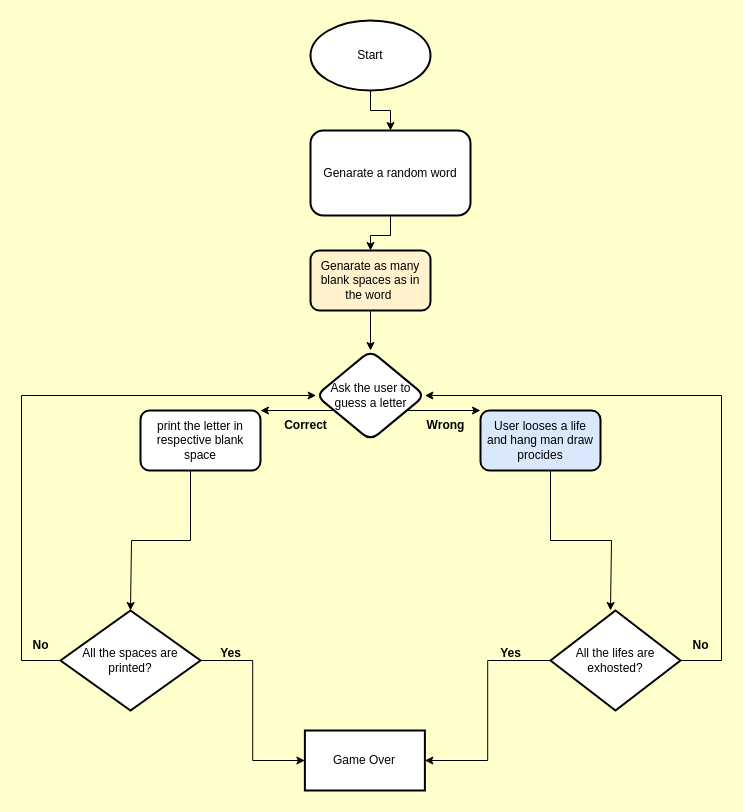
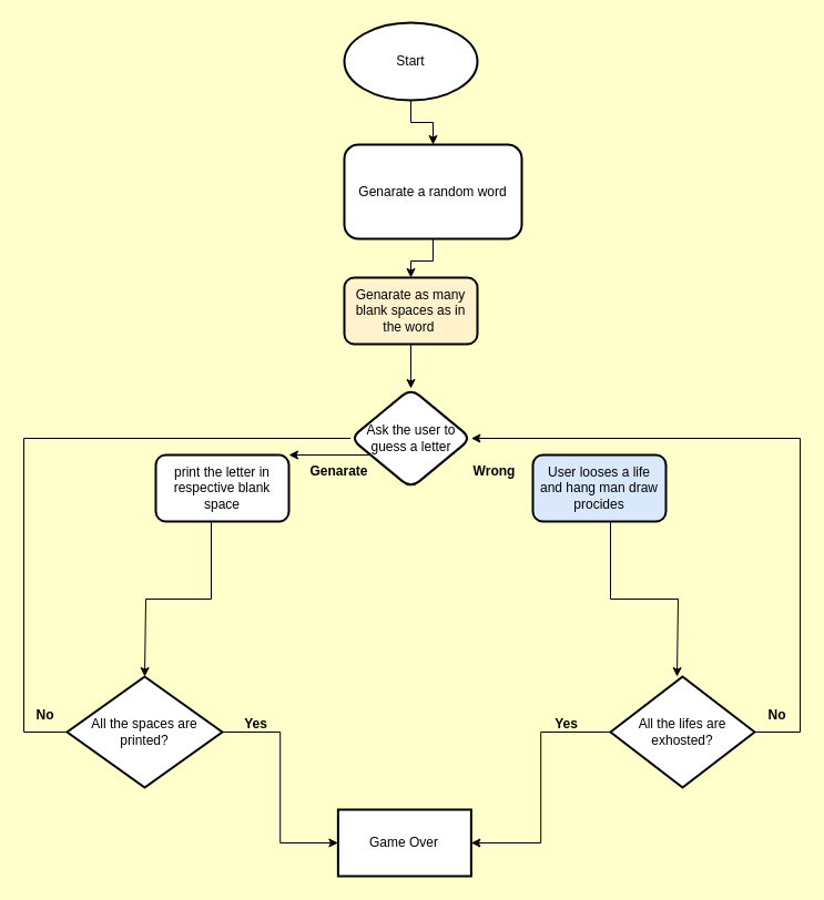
  <mxCell id="0" />
  <mxCell id="1" parent="0" />
  <mxCell id="2" value="" style="edgeStyle=orthogonalEdgeStyle;rounded=0;orthogonalLoop=1;jettySize=auto;html=1;" edge="1" parent="1" source="3" target="5"><mxGeometry relative="1" as="geometry" /></mxCell>
  <mxCell id="3" value="Start" style="strokeWidth=2;html=1;shape=mxgraph.flowchart.start_1;whiteSpace=wrap;" vertex="1" parent="1"><mxGeometry x="310" y="20" width="120" height="70" as="geometry" /></mxCell>
  <mxCell id="4" value="" style="edgeStyle=orthogonalEdgeStyle;rounded=0;orthogonalLoop=1;jettySize=auto;html=1;" edge="1" parent="1" source="5" target="7"><mxGeometry relative="1" as="geometry" /></mxCell>
  <mxCell id="5" value="Genarate a random word" style="rounded=1;whiteSpace=wrap;html=1;strokeWidth=2;" vertex="1" parent="1"><mxGeometry x="310" y="130" width="160" height="85" as="geometry" /></mxCell>
  <mxCell id="6" value="" style="edgeStyle=orthogonalEdgeStyle;rounded=0;orthogonalLoop=1;jettySize=auto;html=1;" edge="1" parent="1" source="7" target="10"><mxGeometry relative="1" as="geometry" /></mxCell>
  <mxCell id="7" value="Genarate&amp;nbsp;&lt;span style=&quot;background-color: transparent; color: light-dark(rgb(0, 0, 0), rgb(255, 255, 255));&quot;&gt;as many blank spaces as in the word&amp;nbsp;&lt;/span&gt;" style="whiteSpace=wrap;html=1;rounded=1;strokeWidth=2;fillColor=#fff2cc;" vertex="1" parent="1"><mxGeometry x="310" y="250" width="120" height="60" as="geometry" /></mxCell>
  <mxCell id="8" value="" style="edgeStyle=orthogonalEdgeStyle;rounded=0;orthogonalLoop=1;jettySize=auto;html=1;" edge="1" parent="1" source="10" target="12"><mxGeometry relative="1" as="geometry"><Array as="points"><mxPoint x="253" y="430" /><mxPoint x="253" y="440" /></Array></mxGeometry></mxCell>
- <mxCell id="9" value="" style="edgeStyle=orthogonalEdgeStyle;rounded=0;orthogonalLoop=1;jettySize=auto;html=1;" edge="1" parent="1" source="10" target="15"><mxGeometry relative="1" as="geometry"><Array as="points"><mxPoint x="487" y="430" /><mxPoint x="487" y="440" /></Array></mxGeometry></mxCell>
  <mxCell id="10" value="Ask the user to guess a letter" style="rhombus;whiteSpace=wrap;html=1;rounded=1;strokeWidth=2;" vertex="1" parent="1"><mxGeometry x="315.63" y="350" width="108.75" height="90" as="geometry" /></mxCell>
  <mxCell id="11" value="" style="edgeStyle=orthogonalEdgeStyle;rounded=0;orthogonalLoop=1;jettySize=auto;html=1;" edge="1" parent="1" source="12"><mxGeometry relative="1" as="geometry"><mxPoint x="130" y="610" as="targetPoint" /><Array as="points"><mxPoint x="190" y="540" /><mxPoint x="131" y="540" /><mxPoint x="131" y="610" /></Array></mxGeometry></mxCell>
  <mxCell id="12" value="print the letter in respective blank space" style="whiteSpace=wrap;html=1;rounded=1;strokeWidth=2;" vertex="1" parent="1"><mxGeometry x="140.005" y="410" width="120" height="60" as="geometry" /></mxCell>
- <mxCell id="13" value="&lt;b&gt;Correct&lt;/b&gt;" style="text;html=1;align=center;verticalAlign=middle;resizable=0;points=[];autosize=1;strokeColor=none;fillColor=none;" vertex="1" parent="1"><mxGeometry x="270" y="410" width="70" height="30" as="geometry" /></mxCell>
+ <mxCell id="13" value="&lt;b&gt;Genarate&lt;/b&gt;" style="text;html=1;align=center;verticalAlign=middle;resizable=0;points=[];autosize=1;strokeColor=none;fillColor=none;" vertex="1" parent="1"><mxGeometry x="270" y="410" width="70" height="30" as="geometry" /></mxCell>
  <mxCell id="14" value="" style="edgeStyle=orthogonalEdgeStyle;rounded=0;orthogonalLoop=1;jettySize=auto;html=1;" edge="1" parent="1" source="15"><mxGeometry relative="1" as="geometry"><mxPoint x="610" y="610" as="targetPoint" /><Array as="points"><mxPoint x="550" y="540" /><mxPoint x="611" y="540" /><mxPoint x="611" y="610" /></Array></mxGeometry></mxCell>
  <mxCell id="15" value="User looses a life&lt;div&gt;and hang man draw procides&lt;/div&gt;" style="whiteSpace=wrap;html=1;rounded=1;strokeWidth=2;fillColor=#dae8fc;" vertex="1" parent="1"><mxGeometry x="479.995" y="410" width="120" height="60" as="geometry" /></mxCell>
  <mxCell id="16" value="&lt;b&gt;Wrong&lt;/b&gt;" style="text;html=1;align=center;verticalAlign=middle;resizable=0;points=[];autosize=1;strokeColor=none;fillColor=none;" vertex="1" parent="1"><mxGeometry x="415" y="410" width="60" height="30" as="geometry" /></mxCell>
- <mxCell id="17" style="edgeStyle=orthogonalEdgeStyle;rounded=0;orthogonalLoop=1;jettySize=auto;html=1;exitX=0;exitY=0.5;exitDx=0;exitDy=0;exitPerimeter=0;" edge="1" parent="1" source="22" target="10"><mxGeometry relative="1" as="geometry"><mxPoint x="20" y="180" as="targetPoint" /><mxPoint x="69.995" y="640" as="sourcePoint" /><Array as="points"><mxPoint x="21" y="660" /><mxPoint x="21" y="395" /></Array></mxGeometry></mxCell>
+ <mxCell id="17" style="edgeStyle=orthogonalEdgeStyle;rounded=0;orthogonalLoop=1;jettySize=auto;html=1;exitX=0;exitY=0.5;exitDx=0;exitDy=0;exitPerimeter=0;endArrow=none;" edge="1" parent="1" source="22" target="10"><mxGeometry relative="1" as="geometry"><mxPoint x="20" y="180" as="targetPoint" /><mxPoint x="69.995" y="640" as="sourcePoint" /><Array as="points"><mxPoint x="21" y="660" /><mxPoint x="21" y="395" /></Array></mxGeometry></mxCell>
  <mxCell id="18" style="edgeStyle=orthogonalEdgeStyle;rounded=0;orthogonalLoop=1;jettySize=auto;html=1;exitX=1;exitY=0.5;exitDx=0;exitDy=0;exitPerimeter=0;" edge="1" parent="1" source="24" target="10"><mxGeometry relative="1" as="geometry"><mxPoint x="720" y="280" as="targetPoint" /><mxPoint x="670.005" y="640" as="sourcePoint" /><Array as="points"><mxPoint x="721" y="660" /><mxPoint x="721" y="395" /></Array></mxGeometry></mxCell>
  <mxCell id="19" value="&lt;b&gt;No&lt;/b&gt;" style="text;html=1;align=center;verticalAlign=middle;resizable=0;points=[];autosize=1;strokeColor=none;fillColor=none;" vertex="1" parent="1"><mxGeometry x="20" y="630" width="40" height="30" as="geometry" /></mxCell>
  <mxCell id="20" value="&lt;b&gt;No&lt;/b&gt;" style="text;html=1;align=center;verticalAlign=middle;resizable=0;points=[];autosize=1;strokeColor=none;fillColor=none;" vertex="1" parent="1"><mxGeometry x="680" y="630" width="40" height="30" as="geometry" /></mxCell>
  <mxCell id="21" style="edgeStyle=orthogonalEdgeStyle;rounded=0;orthogonalLoop=1;jettySize=auto;html=1;entryX=0;entryY=0.5;entryDx=0;entryDy=0;" edge="1" parent="1" source="22" target="25"><mxGeometry relative="1" as="geometry" /></mxCell>
  <mxCell id="22" value="All the spaces are printed?" style="strokeWidth=2;html=1;shape=mxgraph.flowchart.decision;whiteSpace=wrap;" vertex="1" parent="1"><mxGeometry x="60" y="610" width="140" height="100" as="geometry" /></mxCell>
  <mxCell id="23" style="edgeStyle=orthogonalEdgeStyle;rounded=0;orthogonalLoop=1;jettySize=auto;html=1;entryX=1;entryY=0.5;entryDx=0;entryDy=0;" edge="1" parent="1" source="24" target="25"><mxGeometry relative="1" as="geometry" /></mxCell>
  <mxCell id="24" value="All the lifes are exhosted?" style="strokeWidth=2;html=1;shape=mxgraph.flowchart.decision;whiteSpace=wrap;" vertex="1" parent="1"><mxGeometry x="550" y="610" width="130" height="100" as="geometry" /></mxCell>
  <mxCell id="25" value="Game Over" style="whiteSpace=wrap;html=1;strokeWidth=2;" vertex="1" parent="1"><mxGeometry x="304.38" y="730" width="120" height="60" as="geometry" /></mxCell>
  <mxCell id="26" value="&lt;b&gt;Yes&lt;/b&gt;" style="text;html=1;align=center;verticalAlign=middle;resizable=0;points=[];autosize=1;strokeColor=none;fillColor=none;" vertex="1" parent="1"><mxGeometry x="210" y="638" width="40" height="30" as="geometry" /></mxCell>
  <mxCell id="27" value="&lt;b&gt;Yes&lt;/b&gt;" style="text;html=1;align=center;verticalAlign=middle;resizable=0;points=[];autosize=1;strokeColor=none;fillColor=none;" vertex="1" parent="1"><mxGeometry x="490" y="638" width="40" height="30" as="geometry" /></mxCell>
